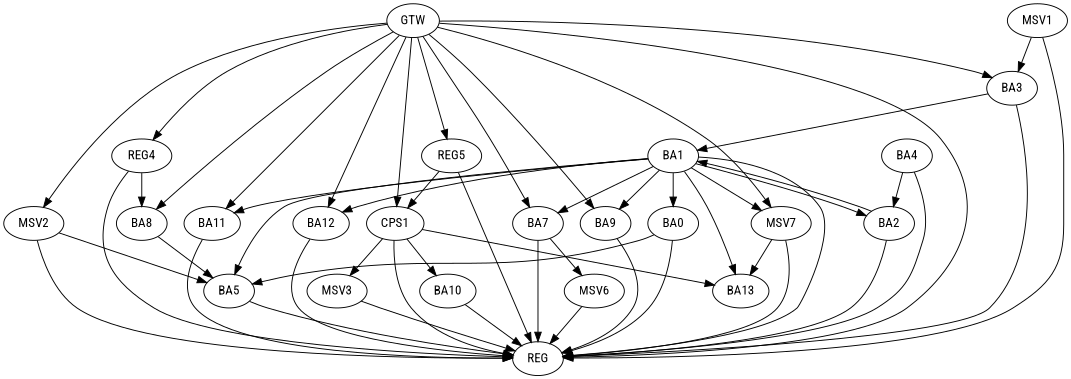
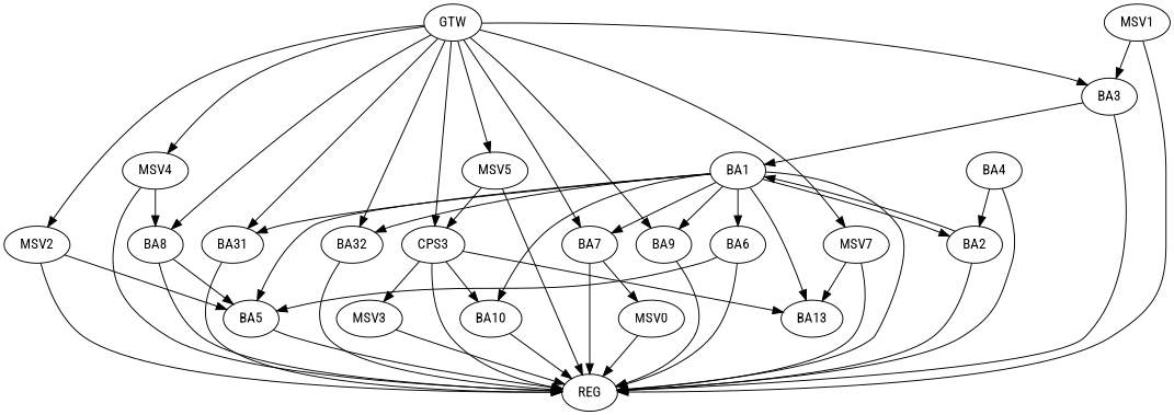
  strict digraph {
    fontname="Roboto Condensed"
    node [fontname="Roboto Condensed"]
    edge [fontname="Roboto Condensed"]
    n1 [label=BA1]
    n2 [label=BA2]
    n3 [label=BA5]
-   n4 [label=BA0]
+   n4 [label=BA6]
    n5 [label=BA7]
    n6 [label=BA9]
    n7 [label=BA10]
-   n8 [label=BA11]
-   n9 [label=BA12]
+   n8 [label=BA31]
+   n9 [label=BA32]
    n10 [label=BA13]
    n11 [label=REG]
    n12 [label=BA4]
-   n13 [label=MSV6]
+   n13 [label=MSV0]
    n14 [label=BA3]
    n15 [label=BA8]
-   n16 [label=CPS1]
+   n16 [label=CPS3]
    n17 [label=MSV3]
    n18 [label=GTW]
    n19 [label=MSV2]
-   n20 [label=REG4]
-   n21 [label=REG5]
+   n20 [label=MSV4]
+   n21 [label=MSV5]
    n22 [label=MSV7]
    n23 [label=MSV1]
    n1 -> n2
    n1 -> n3
    n1 -> n4
    n1 -> n5
    n1 -> n6
-   n1 -> n22
+   n1 -> n7
    n1 -> n8
    n1 -> n9
    n1 -> n10
    n1 -> n11
    n2 -> n1
    n2 -> n11
    n3 -> n11
    n4 -> n3
    n4 -> n11
    n5 -> n11
    n5 -> n13
    n6 -> n11
    n7 -> n11
    n8 -> n11
    n9 -> n11
    n12 -> n2
    n12 -> n11
    n13 -> n11
    n14 -> n1
    n14 -> n11
    n15 -> n3
-   n18 -> n11
+   n15 -> n11
    n16 -> n7
    n16 -> n10
    n16 -> n11
    n16 -> n17
    n17 -> n11
    n18 -> n5
    n18 -> n6
    n18 -> n8
    n18 -> n9
    n18 -> n14
    n18 -> n15
    n18 -> n16
    n18 -> n19
    n18 -> n20
    n18 -> n21
    n18 -> n22
    n19 -> n3
    n19 -> n11
    n20 -> n11
    n20 -> n15
    n21 -> n11
    n21 -> n16
    n22 -> n10
    n22 -> n11
    n23 -> n11
    n23 -> n14
  }
